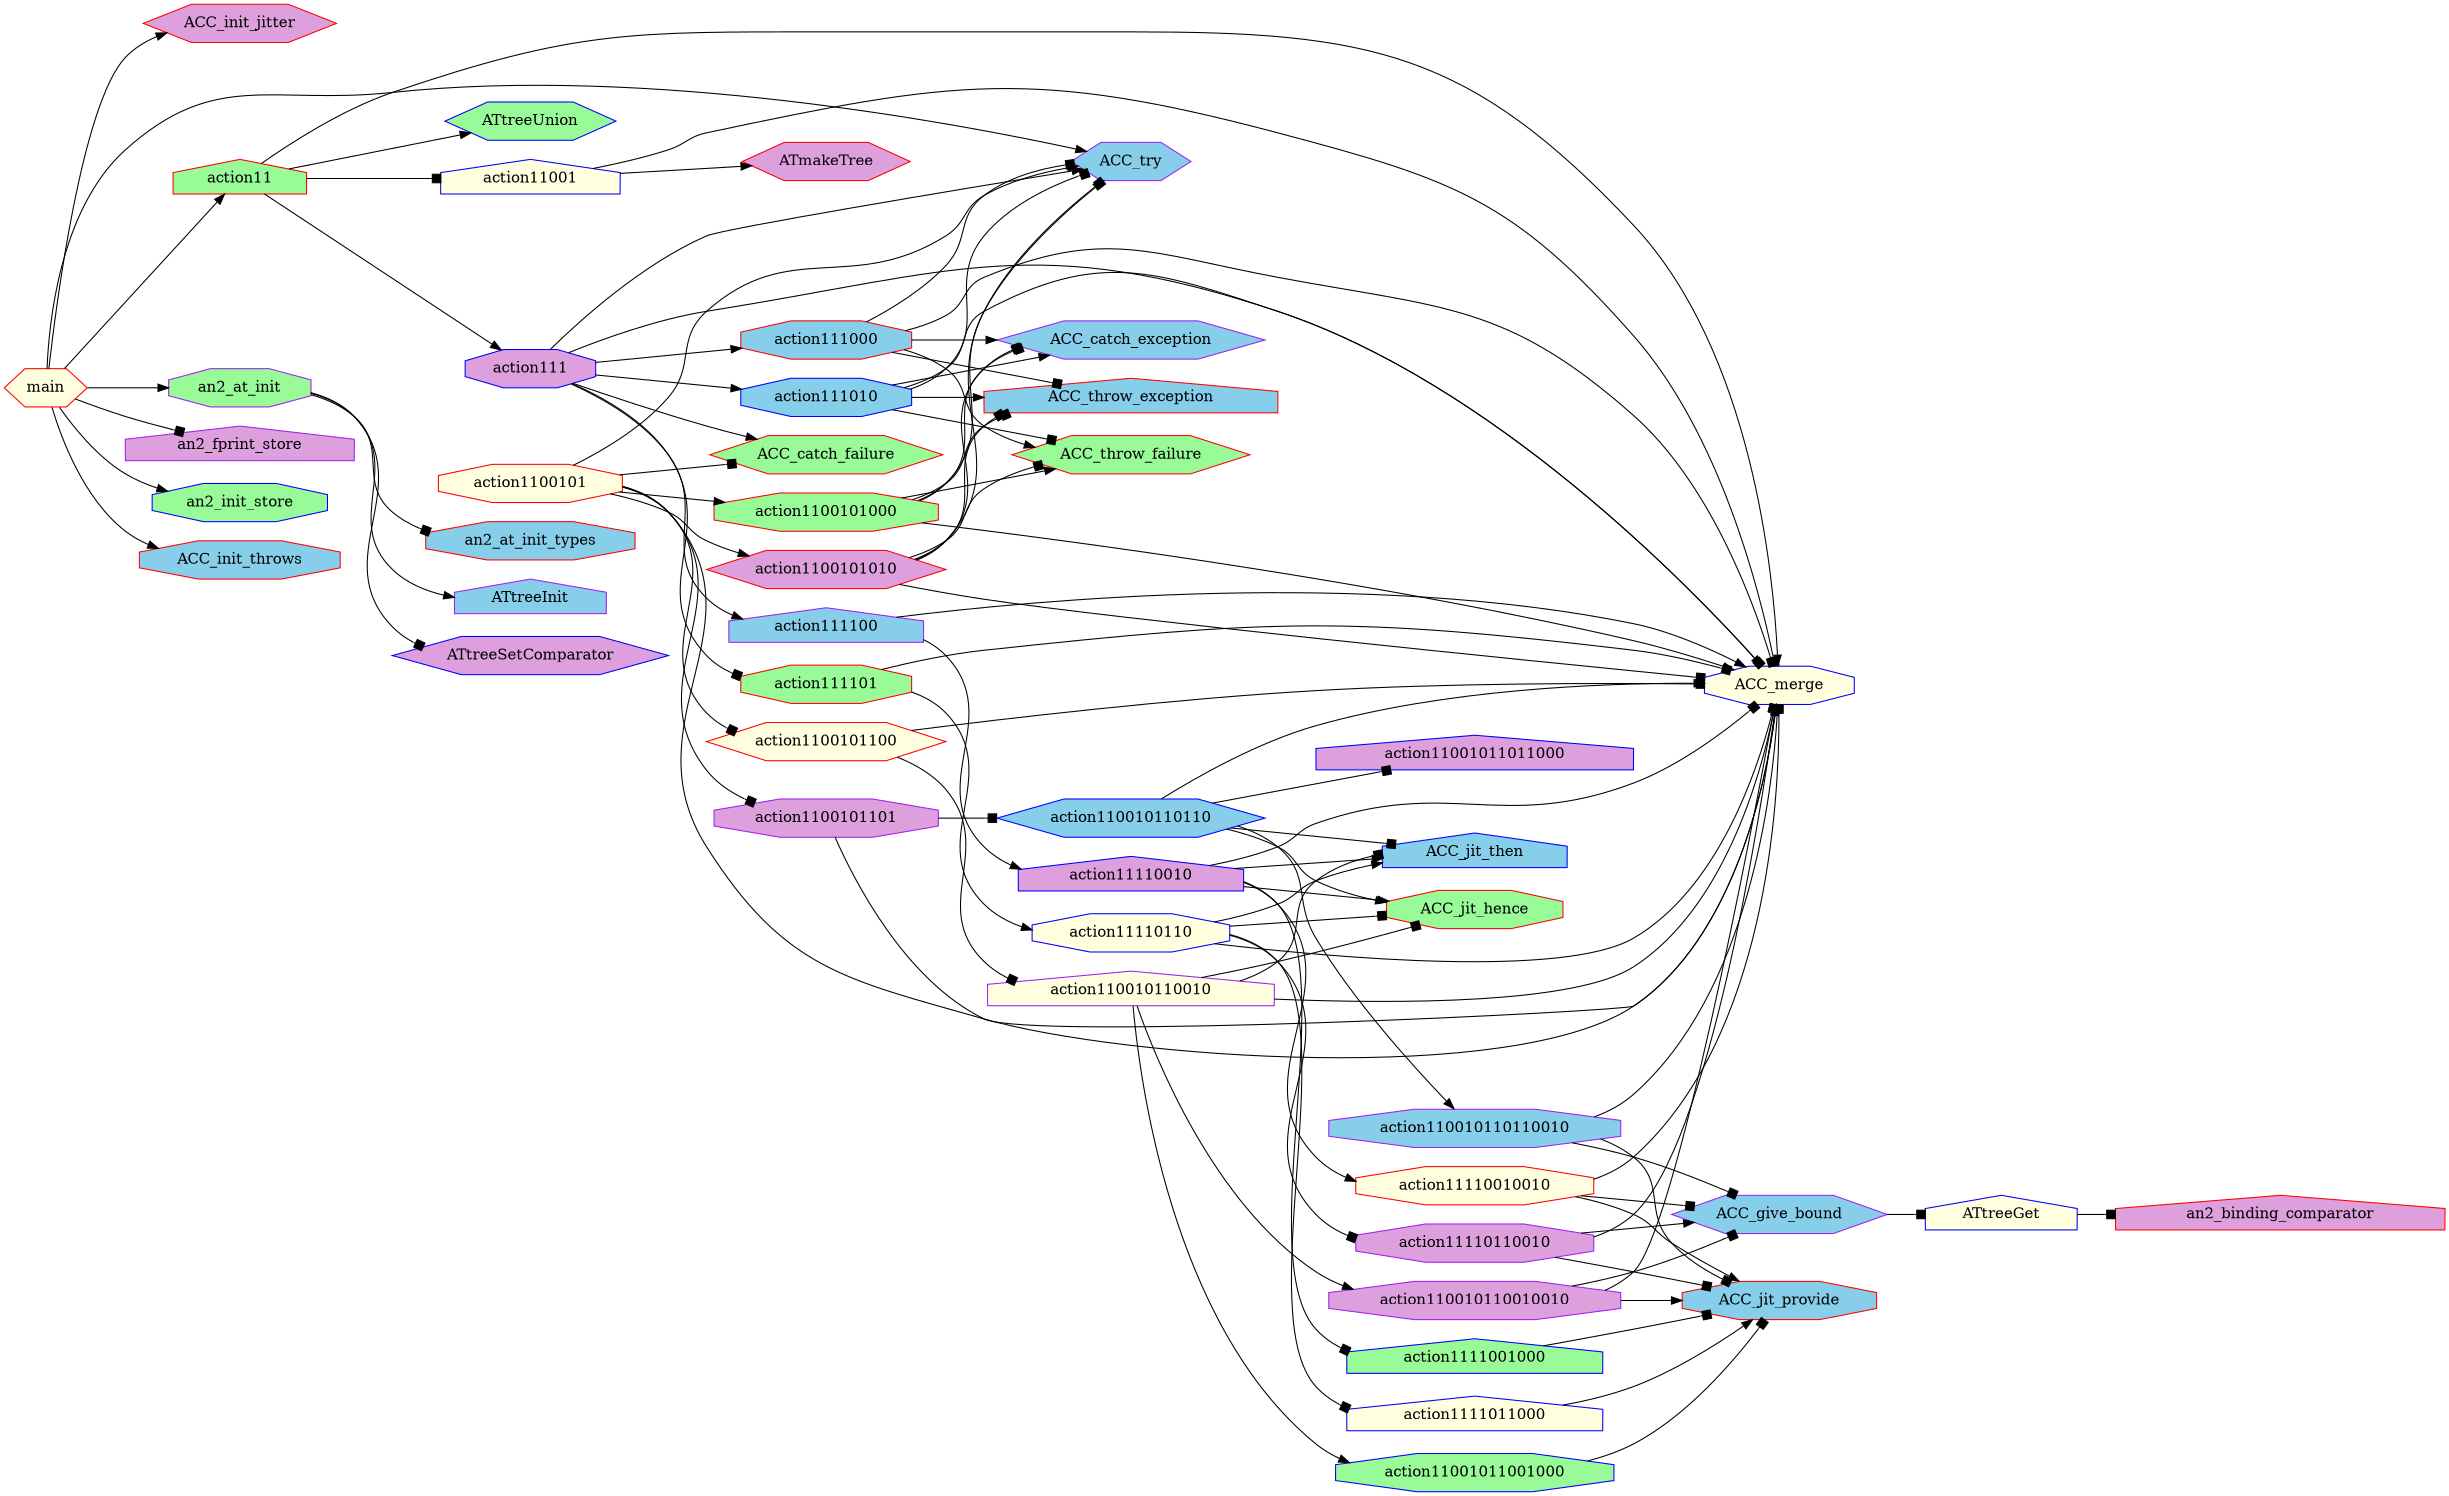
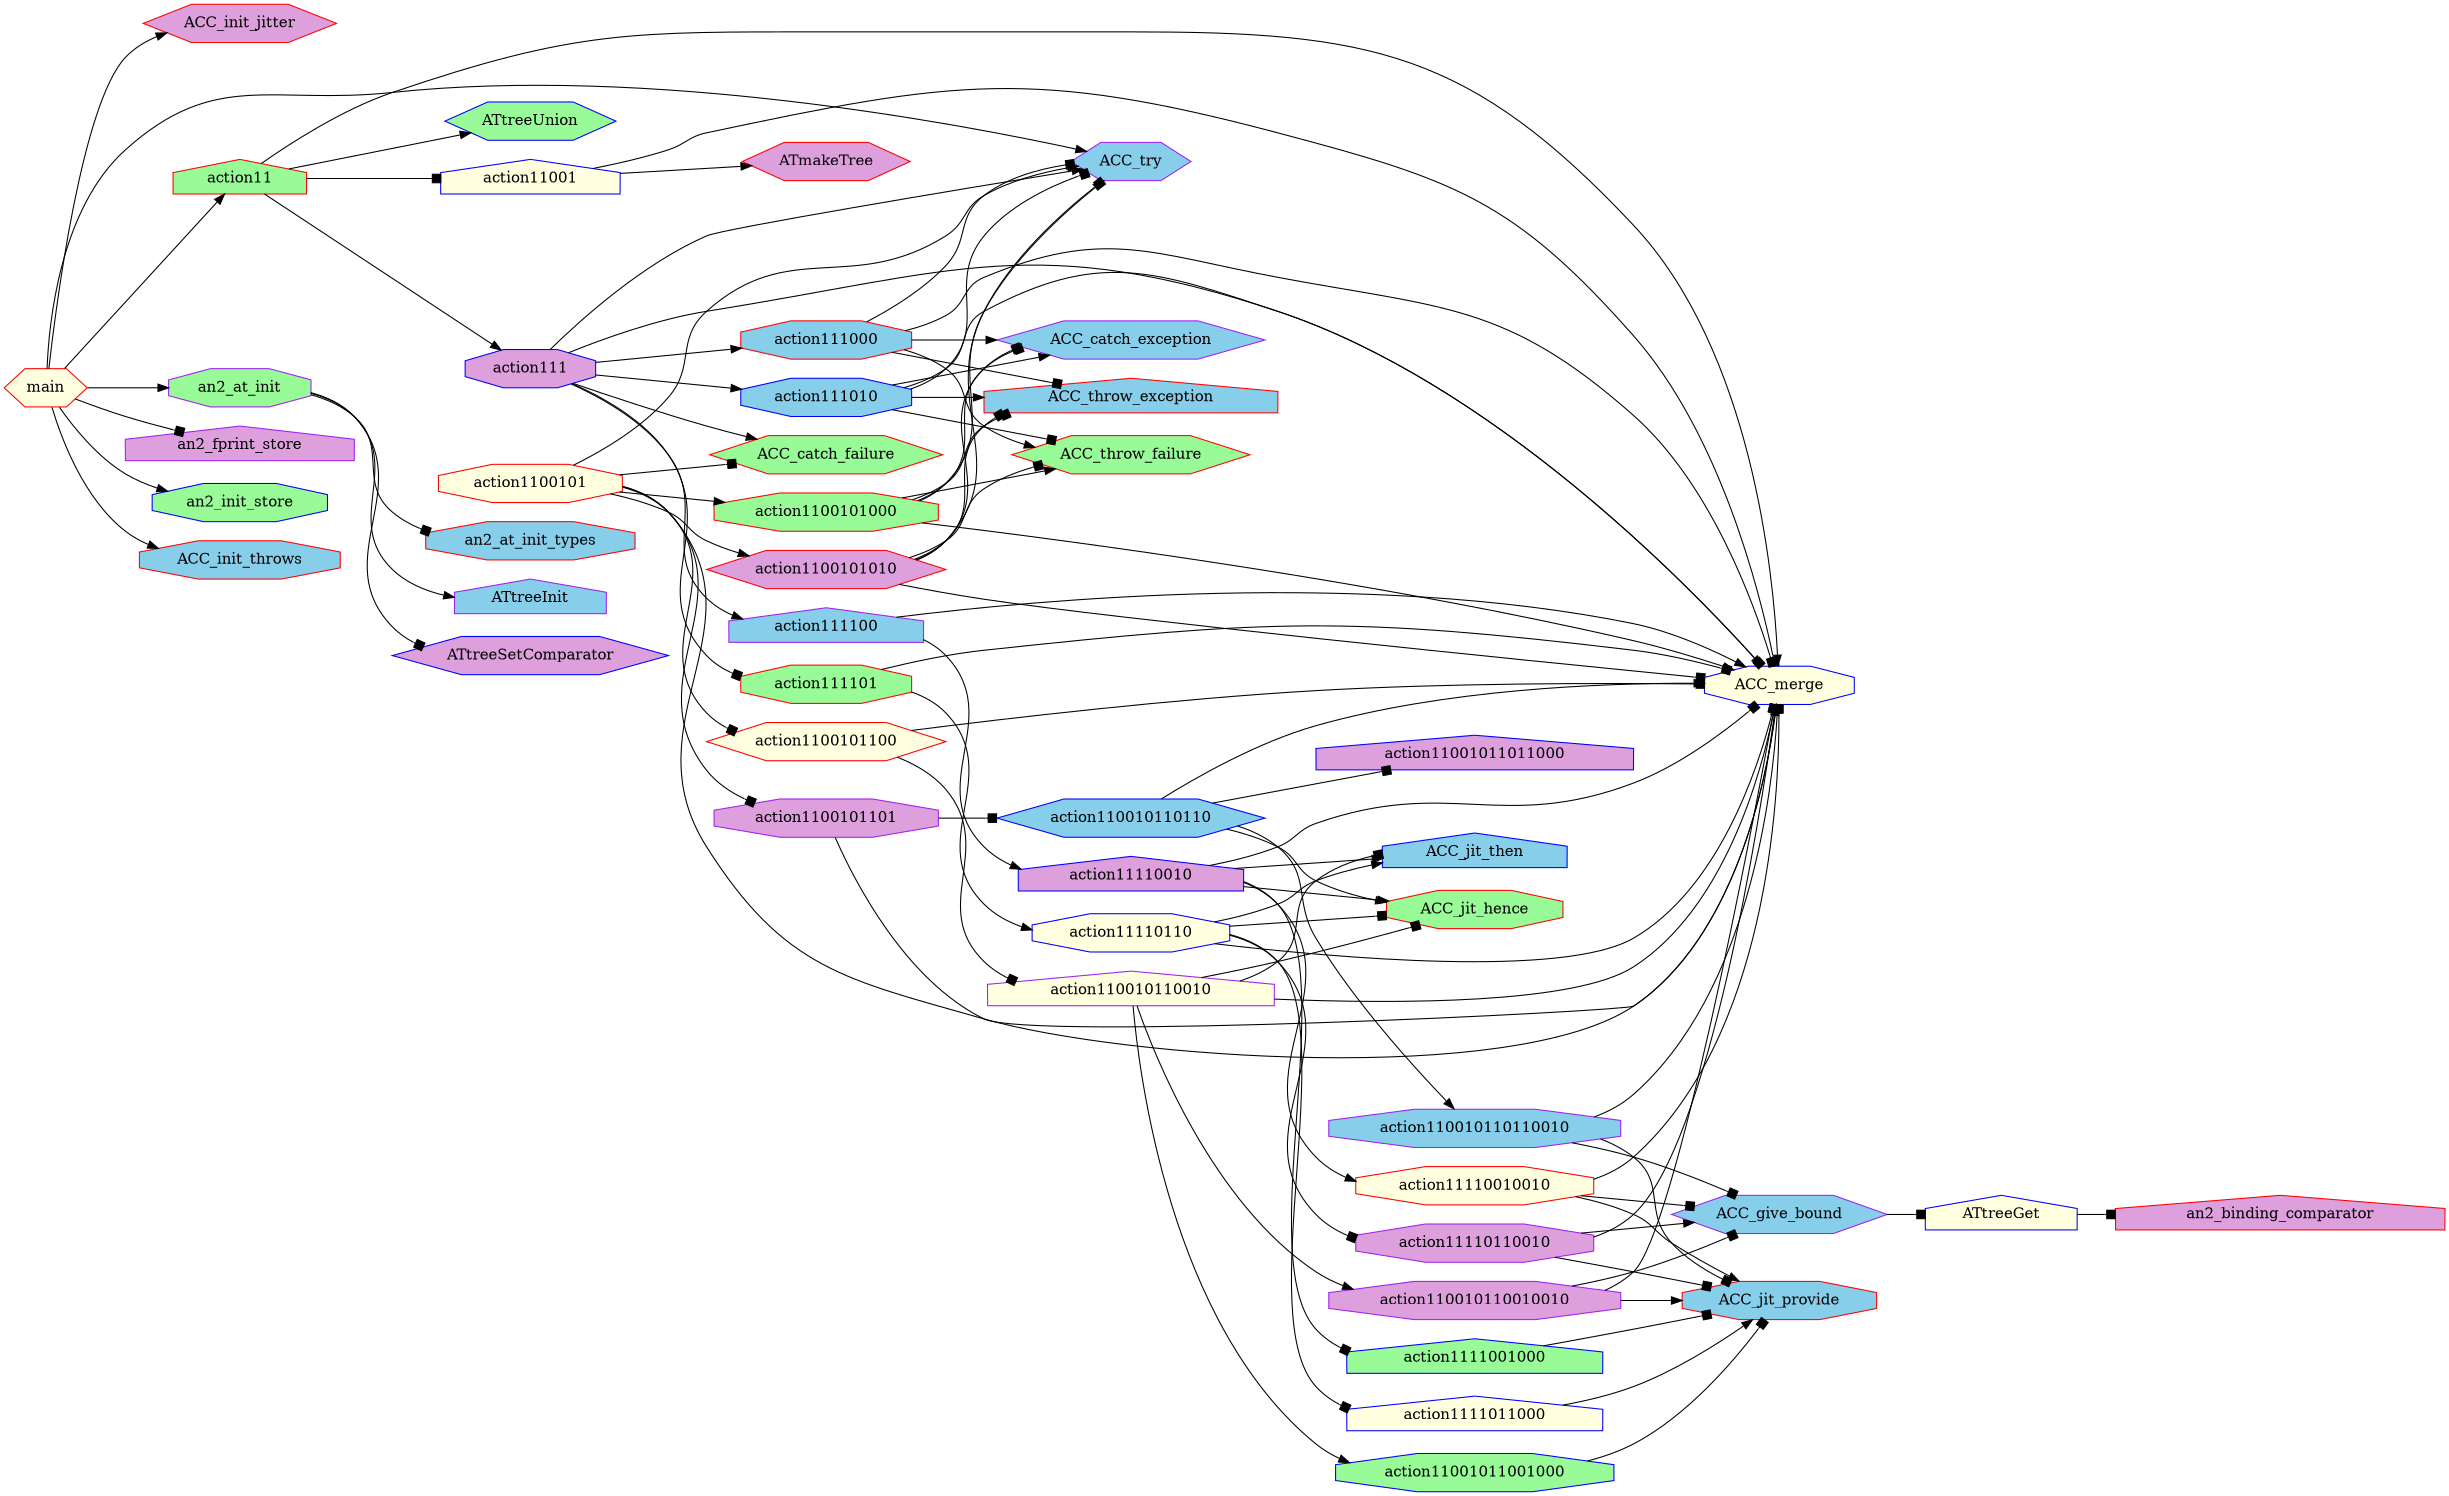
  digraph {
    rankdir=LR
    node [color=red fillcolor=skyblue shape=octagon style=filled]
    edge [arrowhead=box]
    ACC_catch_exception [color=purple shape=hexagon]
    ACC_catch_failure [fillcolor=palegreen shape=hexagon]
    ACC_give_bound [color=purple shape=hexagon]
    ATtreeGet [color=blue fillcolor=lightyellow shape=house]
    an2_binding_comparator [fillcolor=plum shape=house]
    ACC_init_jitter [fillcolor=plum shape=hexagon]
    ACC_jit_hence [fillcolor=palegreen]
    ACC_jit_then [color=blue shape=house]
    ACC_merge [color=blue fillcolor=lightyellow]
    ACC_throw_exception [shape=house]
    ACC_throw_failure [fillcolor=palegreen shape=hexagon]
    ACC_try [color=purple shape=hexagon]
    action1100101000 [fillcolor=palegreen]
    action1100101010 [fillcolor=plum shape=hexagon]
    action11001011001000 [color=blue fillcolor=palegreen]
    ACC_jit_provide
    action110010110010010 [color=purple fillcolor=plum]
    action110010110010 [color=purple fillcolor=lightyellow shape=house]
    action1100101100 [fillcolor=lightyellow shape=hexagon]
    action11001011011000 [color=blue fillcolor=plum shape=house]
    action110010110110010 [color=purple]
    action110010110110 [color=blue shape=hexagon]
    action1100101101 [color=purple fillcolor=plum]
    action1100101 [fillcolor=lightyellow]
    action11001 [color=blue fillcolor=lightyellow shape=house]
    ATmakeTree [fillcolor=plum shape=hexagon]
    action111000
    action111010 [color=blue]
    action1111001000 [color=blue fillcolor=palegreen shape=house]
    action11110010010 [fillcolor=lightyellow]
    action11110010 [color=blue fillcolor=plum shape=house]
    action111100 [color=purple shape=house]
    action1111011000 [color=blue fillcolor=lightyellow shape=house]
    action11110110010 [color=purple fillcolor=plum]
    action11110110 [color=blue fillcolor=lightyellow]
    action111101 [fillcolor=palegreen]
    action111 [color=blue fillcolor=plum]
    action11 [fillcolor=palegreen shape=house]
    ATtreeUnion [color=blue fillcolor=palegreen shape=hexagon]
    an2_at_init [color=purple fillcolor=palegreen]
    an2_at_init_types
    ATtreeInit [color=purple shape=house]
    ATtreeSetComparator [color=blue fillcolor=plum shape=hexagon]
    an2_fprint_store [color=purple fillcolor=plum shape=house]
    an2_init_store [color=blue fillcolor=palegreen]
    main [fillcolor=lightyellow shape=hexagon]
    ACC_init_throws
    ACC_give_bound -> ATtreeGet
    ATtreeGet -> an2_binding_comparator
    action1100101000 -> ACC_catch_exception
    action1100101000 -> ACC_merge [arrowhead=normal]
    action1100101000 -> ACC_throw_exception
    action1100101000 -> ACC_throw_failure [arrowhead=normal]
    action1100101000 -> ACC_try [arrowhead=normal]
    action1100101010 -> ACC_catch_exception
    action1100101010 -> ACC_merge
    action1100101010 -> ACC_throw_exception
    action1100101010 -> ACC_throw_failure
    action1100101010 -> ACC_try
    action11001011001000 -> ACC_jit_provide
    action110010110010010 -> ACC_give_bound
    action110010110010010 -> ACC_merge
    action110010110010010 -> ACC_jit_provide [arrowhead=normal]
    action110010110010 -> ACC_jit_hence
    action110010110010 -> ACC_jit_then
    action110010110010 -> ACC_merge
    action110010110010 -> action11001011001000 [arrowhead=normal]
    action110010110010 -> action110010110010010 [arrowhead=normal]
    action1100101100 -> ACC_merge
    action1100101100 -> action110010110010
    action110010110110010 -> ACC_give_bound
    action110010110110010 -> ACC_merge
    action110010110110010 -> ACC_jit_provide
    action110010110110 -> ACC_jit_hence [arrowhead=normal]
-   action110010110110 -> ACC_jit_then
    action110010110110 -> ACC_merge [arrowhead=normal]
    action110010110110 -> action11001011011000
    action110010110110 -> action110010110110010 [arrowhead=normal]
    action1100101101 -> ACC_merge [arrowhead=normal]
    action1100101101 -> action110010110110
    action1100101 -> ACC_catch_failure
    action1100101 -> ACC_merge [arrowhead=normal]
    action1100101 -> ACC_try [arrowhead=normal]
    action1100101 -> action1100101000 [arrowhead=normal]
    action1100101 -> action1100101010 [arrowhead=normal]
    action1100101 -> action1100101100
    action1100101 -> action1100101101
    action11001 -> ACC_merge
    action11001 -> ATmakeTree [arrowhead=normal]
    action111000 -> ACC_catch_exception [arrowhead=normal]
    action111000 -> ACC_merge
    action111000 -> ACC_throw_exception
    action111000 -> ACC_throw_failure [arrowhead=normal]
    action111000 -> ACC_try
    action111010 -> ACC_catch_exception [arrowhead=normal]
    action111010 -> ACC_merge [arrowhead=normal]
    action111010 -> ACC_throw_exception [arrowhead=normal]
    action111010 -> ACC_throw_failure
    action111010 -> ACC_try
    action1111001000 -> ACC_jit_provide
    action11110010010 -> ACC_give_bound
    action11110010010 -> ACC_merge
    action11110010010 -> ACC_jit_provide [arrowhead=normal]
    action11110010 -> ACC_jit_hence [arrowhead=normal]
    action11110010 -> ACC_jit_then [arrowhead=normal]
    action11110010 -> ACC_merge
    action11110010 -> action1111001000
    action11110010 -> action11110010010 [arrowhead=normal]
    action111100 -> ACC_merge [arrowhead=normal]
    action111100 -> action11110010 [arrowhead=normal]
    action1111011000 -> ACC_jit_provide [arrowhead=normal]
    action11110110010 -> ACC_give_bound [arrowhead=normal]
    action11110110010 -> ACC_merge [arrowhead=normal]
    action11110110010 -> ACC_jit_provide
    action11110110 -> ACC_jit_hence
    action11110110 -> ACC_jit_then [arrowhead=normal]
    action11110110 -> ACC_merge
    action11110110 -> action1111011000
    action11110110 -> action11110110010
    action111101 -> ACC_merge
    action111101 -> action11110110 [arrowhead=normal]
    action111 -> ACC_catch_failure [arrowhead=normal]
    action111 -> ACC_merge
    action111 -> ACC_try [arrowhead=normal]
    action111 -> action111000 [arrowhead=normal]
    action111 -> action111010 [arrowhead=normal]
    action111 -> action111100 [arrowhead=normal]
    action111 -> action111101
    action11 -> ACC_merge [arrowhead=normal]
    action11 -> action11001
    action11 -> action111 [arrowhead=normal]
    action11 -> ATtreeUnion [arrowhead=normal]
    an2_at_init -> an2_at_init_types
    an2_at_init -> ATtreeInit [arrowhead=normal]
    an2_at_init -> ATtreeSetComparator
    main -> ACC_init_jitter [arrowhead=normal]
    main -> ACC_try [arrowhead=normal]
    main -> action11 [arrowhead=normal]
    main -> an2_at_init [arrowhead=normal]
    main -> an2_fprint_store
    main -> an2_init_store [arrowhead=normal]
    main -> ACC_init_throws [arrowhead=normal]
  }
